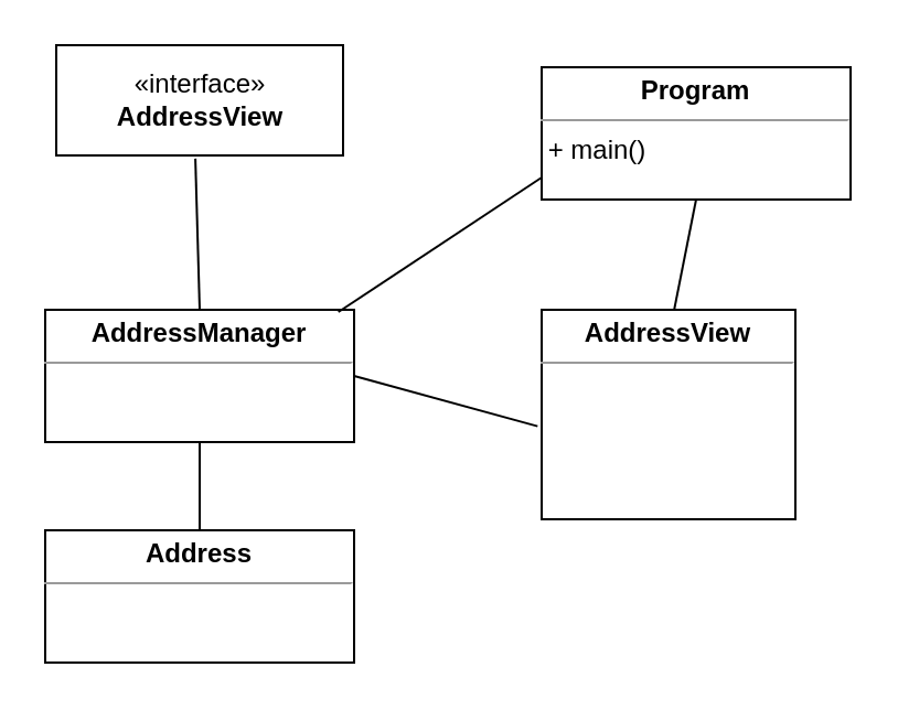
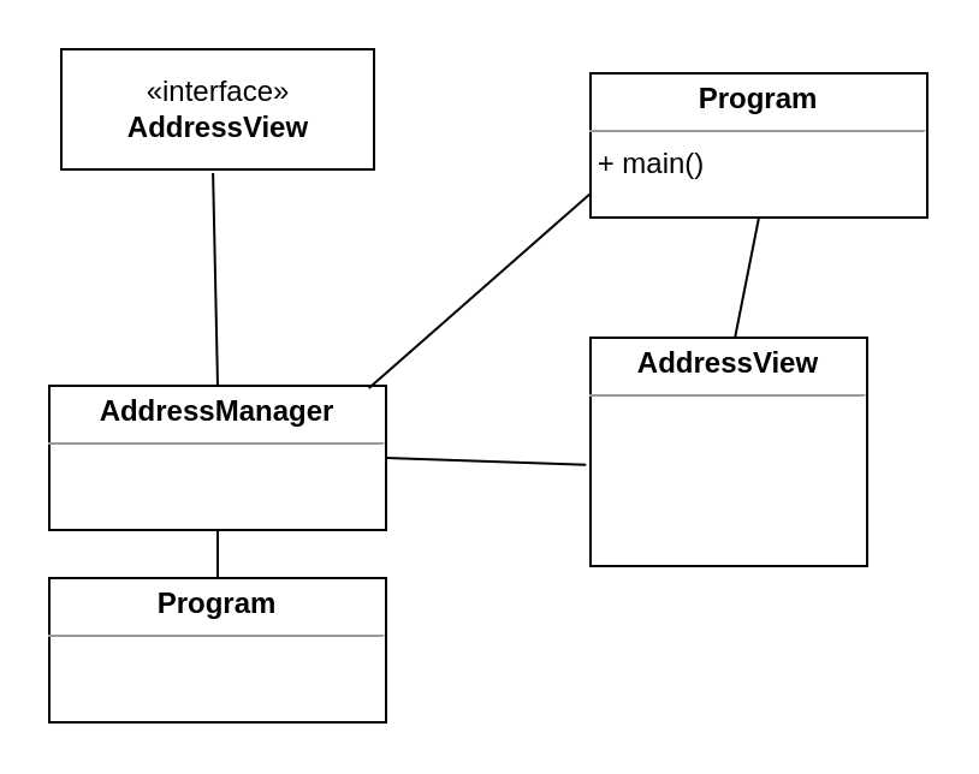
  <mxCell id="0" />
  <mxCell id="1" parent="0" />
  <mxCell id="2" value="«interface»&lt;br&gt;&lt;b&gt;AddressView&lt;/b&gt;" style="html=1;" parent="1" vertex="1"><mxGeometry x="25" y="20" width="130" height="50" as="geometry" /></mxCell>
- <mxCell id="3" value="&lt;p style=&quot;margin: 0px ; margin-top: 4px ; text-align: center&quot;&gt;&lt;b&gt;AddressManager&lt;/b&gt;&lt;/p&gt;&lt;hr size=&quot;1&quot;&gt;&lt;div style=&quot;height: 2px&quot;&gt;&lt;/div&gt;" style="verticalAlign=top;align=left;overflow=fill;fontSize=12;fontFamily=Helvetica;html=1;" parent="1" vertex="1"><mxGeometry x="20" y="140" width="140" height="60" as="geometry" /></mxCell>
+ <mxCell id="3" value="&lt;p style=&quot;margin: 0px ; margin-top: 4px ; text-align: center&quot;&gt;&lt;b&gt;AddressManager&lt;/b&gt;&lt;/p&gt;&lt;hr size=&quot;1&quot;&gt;&lt;div style=&quot;height: 2px&quot;&gt;&lt;/div&gt;" style="verticalAlign=top;align=left;overflow=fill;fontSize=12;fontFamily=Helvetica;html=1;" parent="1" vertex="1"><mxGeometry x="20" y="160" width="140" height="60" as="geometry" /></mxCell>
  <mxCell id="4" value="" style="endArrow=none;html=1;entryX=0.485;entryY=1.029;entryDx=0;entryDy=0;entryPerimeter=0;exitX=0.5;exitY=0;exitDx=0;exitDy=0;" parent="1" source="3" target="2" edge="1"><mxGeometry width="50" height="50" relative="1" as="geometry"><mxPoint x="165" y="160" as="sourcePoint" /><mxPoint x="215" y="110" as="targetPoint" /></mxGeometry></mxCell>
  <mxCell id="5" value="&lt;p style=&quot;margin: 0px ; margin-top: 4px ; text-align: center&quot;&gt;&lt;b&gt;AddressView&lt;/b&gt;&lt;/p&gt;&lt;hr size=&quot;1&quot;&gt;&lt;div style=&quot;height: 2px&quot;&gt;&lt;/div&gt;" style="verticalAlign=top;align=left;overflow=fill;fontSize=12;fontFamily=Helvetica;html=1;" parent="1" vertex="1"><mxGeometry x="245" y="140" width="115" height="95" as="geometry" /></mxCell>
  <mxCell id="6" value="" style="endArrow=none;html=1;entryX=-0.016;entryY=0.556;entryDx=0;entryDy=0;entryPerimeter=0;exitX=1;exitY=0.5;exitDx=0;exitDy=0;" parent="1" source="3" target="5" edge="1"><mxGeometry width="50" height="50" relative="1" as="geometry"><mxPoint x="165" y="190" as="sourcePoint" /><mxPoint x="215" y="140" as="targetPoint" /></mxGeometry></mxCell>
  <mxCell id="7" value="&lt;p style=&quot;margin: 0px ; margin-top: 4px ; text-align: center&quot;&gt;&lt;b&gt;Program&lt;/b&gt;&lt;/p&gt;&lt;hr size=&quot;1&quot;&gt;&lt;div style=&quot;height: 2px&quot;&gt;&amp;nbsp;+ main()&lt;/div&gt;" style="verticalAlign=top;align=left;overflow=fill;fontSize=12;fontFamily=Helvetica;html=1;" parent="1" vertex="1"><mxGeometry x="245" y="30" width="140" height="60" as="geometry" /></mxCell>
  <mxCell id="8" value="" style="endArrow=none;html=1;entryX=0.5;entryY=1;entryDx=0;entryDy=0;exitX=0.523;exitY=-0.004;exitDx=0;exitDy=0;exitPerimeter=0;" parent="1" source="5" target="7" edge="1"><mxGeometry width="50" height="50" relative="1" as="geometry"><mxPoint x="165" y="160" as="sourcePoint" /><mxPoint x="215" y="110" as="targetPoint" /></mxGeometry></mxCell>
- <mxCell id="9" value="&lt;p style=&quot;margin: 0px ; margin-top: 4px ; text-align: center&quot;&gt;&lt;b&gt;Address&lt;/b&gt;&lt;/p&gt;&lt;hr size=&quot;1&quot;&gt;&lt;div style=&quot;height: 2px&quot;&gt;&lt;/div&gt;" style="verticalAlign=top;align=left;overflow=fill;fontSize=12;fontFamily=Helvetica;html=1;" parent="1" vertex="1"><mxGeometry x="20" y="240" width="140" height="60" as="geometry" /></mxCell>
+ <mxCell id="9" value="&lt;p style=&quot;margin: 0px ; margin-top: 4px ; text-align: center&quot;&gt;&lt;b&gt;Program&lt;/b&gt;&lt;/p&gt;&lt;hr size=&quot;1&quot;&gt;&lt;div style=&quot;height: 2px&quot;&gt;&lt;/div&gt;" style="verticalAlign=top;align=left;overflow=fill;fontSize=12;fontFamily=Helvetica;html=1;" parent="1" vertex="1"><mxGeometry x="20" y="240" width="140" height="60" as="geometry" /></mxCell>
  <mxCell id="10" value="" style="endArrow=none;html=1;exitX=0.5;exitY=0;exitDx=0;exitDy=0;entryX=0.5;entryY=1;entryDx=0;entryDy=0;" parent="1" source="9" target="3" edge="1"><mxGeometry width="50" height="50" relative="1" as="geometry"><mxPoint x="165" y="250" as="sourcePoint" /><mxPoint x="215" y="200" as="targetPoint" /></mxGeometry></mxCell>
  <mxCell id="11" value="" style="endArrow=none;html=1;entryX=0;entryY=0.833;entryDx=0;entryDy=0;entryPerimeter=0;exitX=0.949;exitY=0.017;exitDx=0;exitDy=0;exitPerimeter=0;" edge="1" parent="1" source="3" target="7"><mxGeometry width="50" height="50" relative="1" as="geometry"><mxPoint x="185" y="190" as="sourcePoint" /><mxPoint x="235" y="140" as="targetPoint" /></mxGeometry></mxCell>
